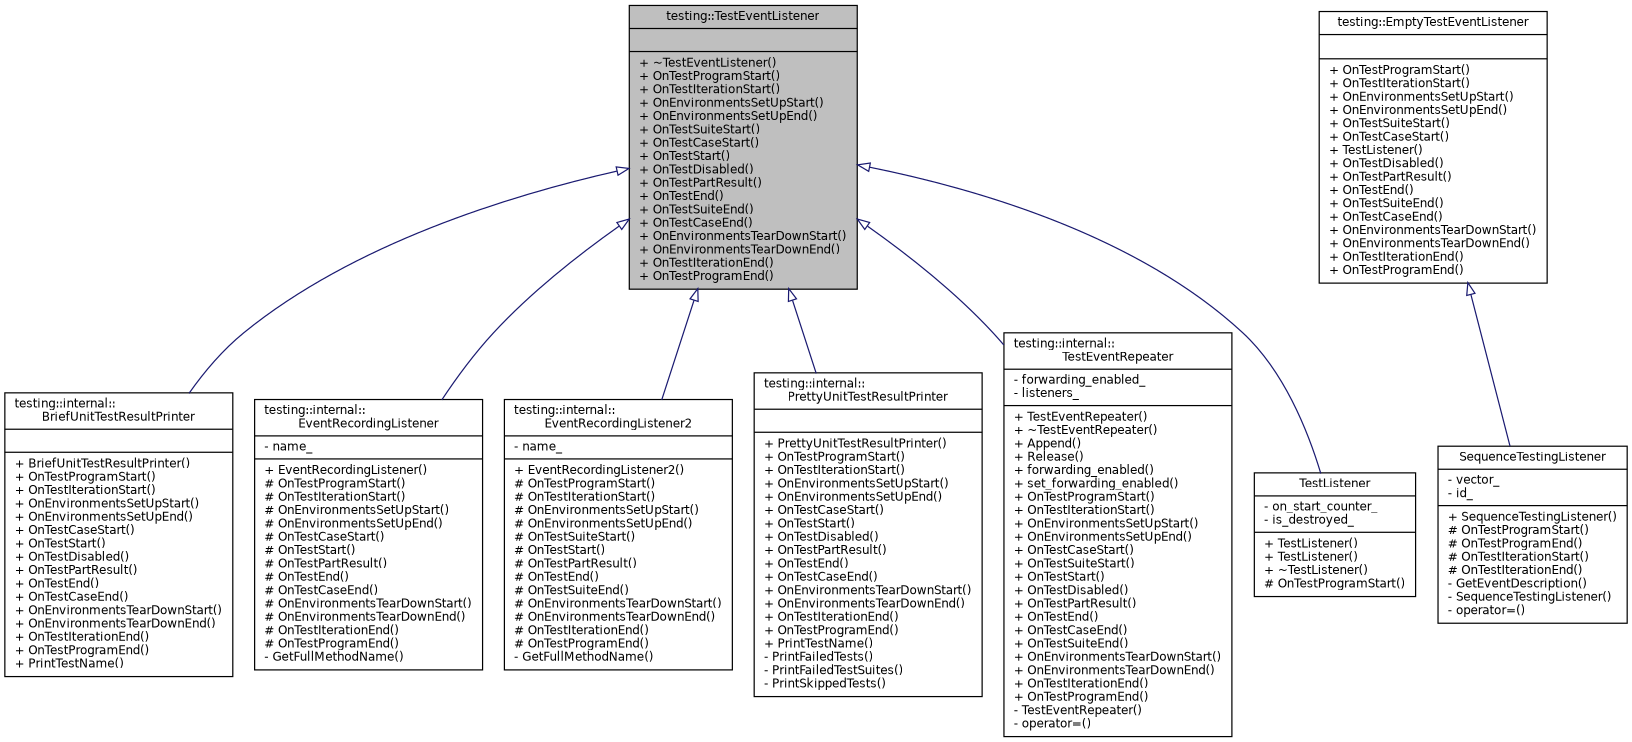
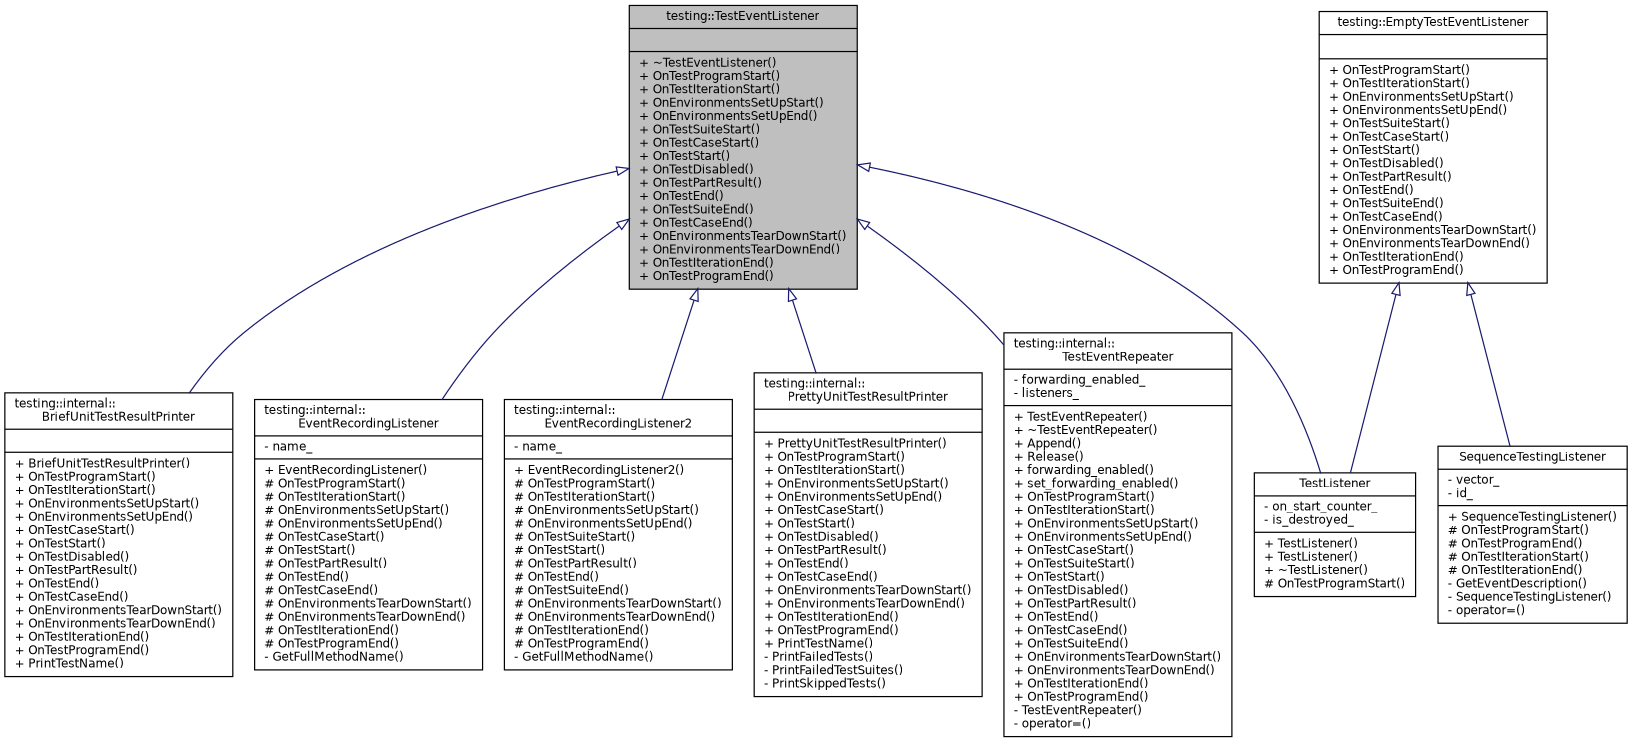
  digraph {
    node [color=black fontname=Helvetica fontsize=10 shape=record]
    edge [arrowtail=onormal color=midnightblue dir=back fontname=Helvetica fontsize=10 labelfontname=Helvetica labelfontsize=10 style=solid]
    n1 [fillcolor=grey75 fontcolor=black height=0.2 label="{testing::TestEventListener\n||+ ~TestEventListener()\l+ OnTestProgramStart()\l+ OnTestIterationStart()\l+ OnEnvironmentsSetUpStart()\l+ OnEnvironmentsSetUpEnd()\l+ OnTestSuiteStart()\l+ OnTestCaseStart()\l+ OnTestStart()\l+ OnTestDisabled()\l+ OnTestPartResult()\l+ OnTestEnd()\l+ OnTestSuiteEnd()\l+ OnTestCaseEnd()\l+ OnEnvironmentsTearDownStart()\l+ OnEnvironmentsTearDownEnd()\l+ OnTestIterationEnd()\l+ OnTestProgramEnd()\l}" style=filled width=0.4]
    n2 [height=0.2 label="{testing::internal::\lBriefUnitTestResultPrinter\n||+ BriefUnitTestResultPrinter()\l+ OnTestProgramStart()\l+ OnTestIterationStart()\l+ OnEnvironmentsSetUpStart()\l+ OnEnvironmentsSetUpEnd()\l+ OnTestCaseStart()\l+ OnTestStart()\l+ OnTestDisabled()\l+ OnTestPartResult()\l+ OnTestEnd()\l+ OnTestCaseEnd()\l+ OnEnvironmentsTearDownStart()\l+ OnEnvironmentsTearDownEnd()\l+ OnTestIterationEnd()\l+ OnTestProgramEnd()\l+ PrintTestName()\l}" width=0.4]
    n3 [height=0.2 label="{testing::internal::\lEventRecordingListener\n|- name_\l|+ EventRecordingListener()\l# OnTestProgramStart()\l# OnTestIterationStart()\l# OnEnvironmentsSetUpStart()\l# OnEnvironmentsSetUpEnd()\l# OnTestCaseStart()\l# OnTestStart()\l# OnTestPartResult()\l# OnTestEnd()\l# OnTestCaseEnd()\l# OnEnvironmentsTearDownStart()\l# OnEnvironmentsTearDownEnd()\l# OnTestIterationEnd()\l# OnTestProgramEnd()\l- GetFullMethodName()\l}" width=0.4]
    n4 [height=0.2 label="{testing::internal::\lEventRecordingListener2\n|- name_\l|+ EventRecordingListener2()\l# OnTestProgramStart()\l# OnTestIterationStart()\l# OnEnvironmentsSetUpStart()\l# OnEnvironmentsSetUpEnd()\l# OnTestSuiteStart()\l# OnTestStart()\l# OnTestPartResult()\l# OnTestEnd()\l# OnTestSuiteEnd()\l# OnEnvironmentsTearDownStart()\l# OnEnvironmentsTearDownEnd()\l# OnTestIterationEnd()\l# OnTestProgramEnd()\l- GetFullMethodName()\l}" width=0.4]
    n5 [height=0.2 label="{testing::internal::\lPrettyUnitTestResultPrinter\n||+ PrettyUnitTestResultPrinter()\l+ OnTestProgramStart()\l+ OnTestIterationStart()\l+ OnEnvironmentsSetUpStart()\l+ OnEnvironmentsSetUpEnd()\l+ OnTestCaseStart()\l+ OnTestStart()\l+ OnTestDisabled()\l+ OnTestPartResult()\l+ OnTestEnd()\l+ OnTestCaseEnd()\l+ OnEnvironmentsTearDownStart()\l+ OnEnvironmentsTearDownEnd()\l+ OnTestIterationEnd()\l+ OnTestProgramEnd()\l+ PrintTestName()\l- PrintFailedTests()\l- PrintFailedTestSuites()\l- PrintSkippedTests()\l}" width=0.4]
    n6 [height=0.2 label="{testing::internal::\lTestEventRepeater\n|- forwarding_enabled_\l- listeners_\l|+ TestEventRepeater()\l+ ~TestEventRepeater()\l+ Append()\l+ Release()\l+ forwarding_enabled()\l+ set_forwarding_enabled()\l+ OnTestProgramStart()\l+ OnTestIterationStart()\l+ OnEnvironmentsSetUpStart()\l+ OnEnvironmentsSetUpEnd()\l+ OnTestCaseStart()\l+ OnTestSuiteStart()\l+ OnTestStart()\l+ OnTestDisabled()\l+ OnTestPartResult()\l+ OnTestEnd()\l+ OnTestCaseEnd()\l+ OnTestSuiteEnd()\l+ OnEnvironmentsTearDownStart()\l+ OnEnvironmentsTearDownEnd()\l+ OnTestIterationEnd()\l+ OnTestProgramEnd()\l- TestEventRepeater()\l- operator=()\l}" width=0.4]
    n7 [height=0.2 label="{TestListener\n|- on_start_counter_\l- is_destroyed_\l|+ TestListener()\l+ TestListener()\l+ ~TestListener()\l# OnTestProgramStart()\l}" width=0.4]
-   n8 [height=0.2 label="{testing::EmptyTestEventListener\n||+ OnTestProgramStart()\l+ OnTestIterationStart()\l+ OnEnvironmentsSetUpStart()\l+ OnEnvironmentsSetUpEnd()\l+ OnTestSuiteStart()\l+ OnTestCaseStart()\l+ TestListener()\l+ OnTestDisabled()\l+ OnTestPartResult()\l+ OnTestEnd()\l+ OnTestSuiteEnd()\l+ OnTestCaseEnd()\l+ OnEnvironmentsTearDownStart()\l+ OnEnvironmentsTearDownEnd()\l+ OnTestIterationEnd()\l+ OnTestProgramEnd()\l}" width=0.4]
+   n8 [height=0.2 label="{testing::EmptyTestEventListener\n||+ OnTestProgramStart()\l+ OnTestIterationStart()\l+ OnEnvironmentsSetUpStart()\l+ OnEnvironmentsSetUpEnd()\l+ OnTestSuiteStart()\l+ OnTestCaseStart()\l+ OnTestStart()\l+ OnTestDisabled()\l+ OnTestPartResult()\l+ OnTestEnd()\l+ OnTestSuiteEnd()\l+ OnTestCaseEnd()\l+ OnEnvironmentsTearDownStart()\l+ OnEnvironmentsTearDownEnd()\l+ OnTestIterationEnd()\l+ OnTestProgramEnd()\l}" width=0.4]
    n9 [height=0.2 label="{SequenceTestingListener\n|- vector_\l- id_\l|+ SequenceTestingListener()\l# OnTestProgramStart()\l# OnTestProgramEnd()\l# OnTestIterationStart()\l# OnTestIterationEnd()\l- GetEventDescription()\l- SequenceTestingListener()\l- operator=()\l}" width=0.4]
    n1 -> n2
    n1 -> n3
    n1 -> n4
    n1 -> n5
    n1 -> n6
    n1 -> n7
+   n8 -> n7
    n8 -> n9
  }
